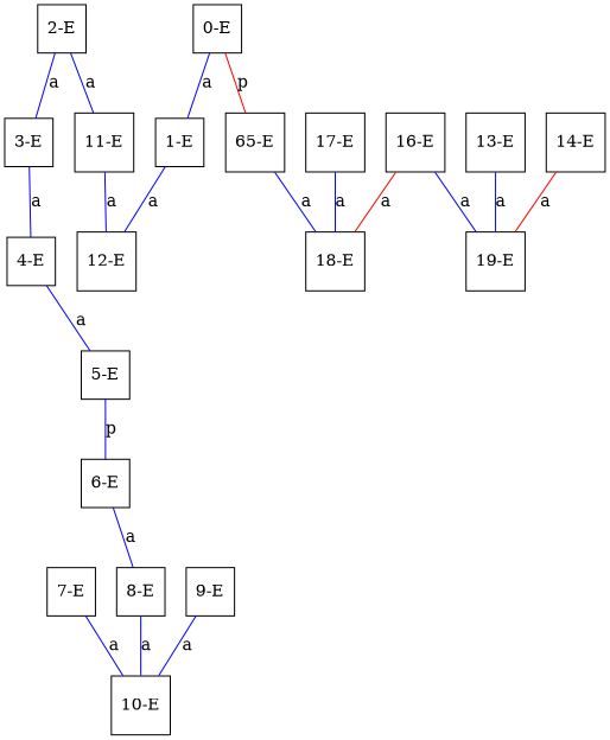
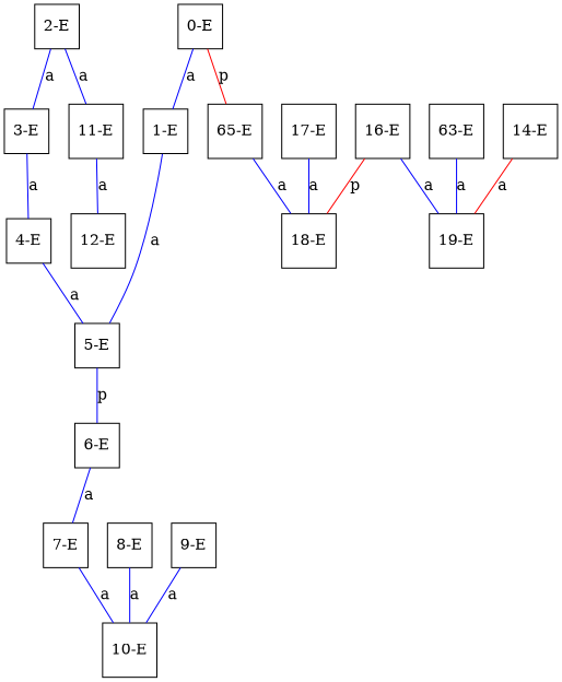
  graph {
    node [color=black shape=square]
    edge [color=blue]
    n1 [label="0-E"]
    n2 [label="1-E"]
    n3 [label="65-E"]
    n4 [label="12-E"]
    n5 [label="18-E"]
    n6 [label="2-E"]
    n7 [label="3-E"]
    n8 [label="11-E"]
    n9 [label="4-E"]
    n10 [label="5-E"]
    n11 [label="6-E"]
    n12 [label="7-E"]
    n13 [label="10-E"]
    n14 [label="8-E"]
    n15 [label="9-E"]
-   n16 [label="13-E"]
+   n16 [label="63-E"]
    n17 [label="19-E"]
    n18 [label="14-E"]
    n19 [label="16-E"]
    n20 [label="17-E"]
    n1 -- n2 [label=a]
    n1 -- n3 [color=red label=p]
-   n2 -- n4 [label=a]
+   n2 -- n10 [label=a]
    n3 -- n5 [label=a]
    n6 -- n7 [label=a]
    n6 -- n8 [label=a]
    n7 -- n9 [label=a]
    n8 -- n4 [label=a]
    n9 -- n10 [label=a]
    n10 -- n11 [label=p]
-   n11 -- n14 [label=a]
+   n11 -- n12 [label=a]
    n12 -- n13 [label=a]
    n14 -- n13 [label=a]
    n15 -- n13 [label=a]
    n16 -- n17 [label=a]
    n18 -- n17 [color=red label=a]
-   n19 -- n5 [color=red label=a]
+   n19 -- n5 [color=red label=p]
    n19 -- n17 [label=a]
    n20 -- n5 [label=a]
  }
